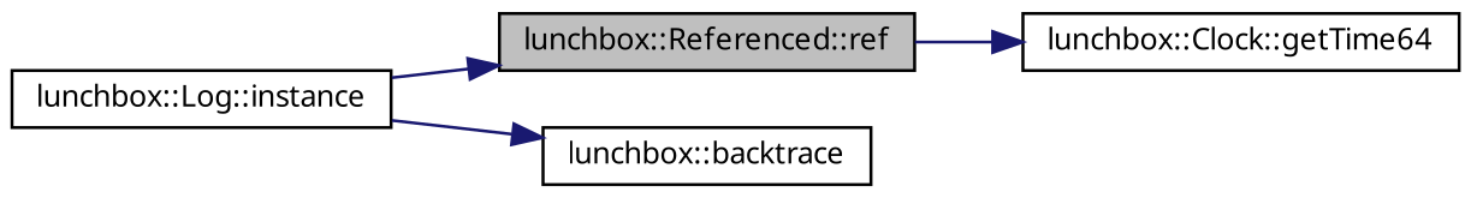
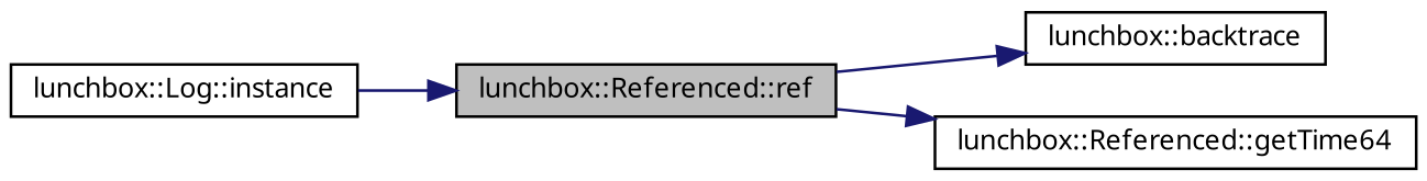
  digraph {
    rankdir=LR
    node [color=black fillcolor=white fontname=Sans fontsize=10 shape=record style=filled]
    edge [color=midnightblue fontname=Sans fontsize=10 labelfontname=Sans labelfontsize=10 style=solid]
    n1 [fillcolor=grey75 fontcolor=black height=0.2 label="lunchbox::Referenced::ref" width=0.4]
    n2 [height=0.2 label="lunchbox::backtrace" width=0.4]
-   n3 [height=0.2 label="lunchbox::Clock::getTime64" width=0.4]
+   n3 [height=0.2 label="lunchbox::Referenced::getTime64" width=0.4]
    n4 [height=0.2 label="lunchbox::Log::instance" width=0.4]
-   n4 -> n2
+   n1 -> n2
    n1 -> n3
    n4 -> n1
  }
